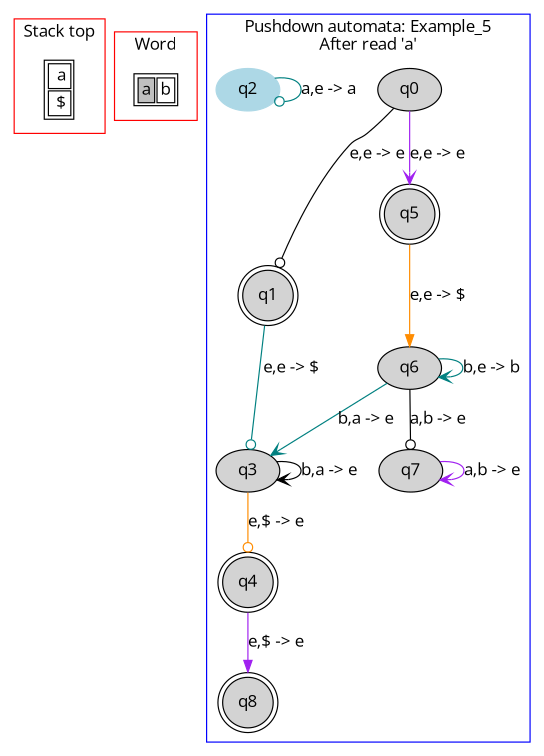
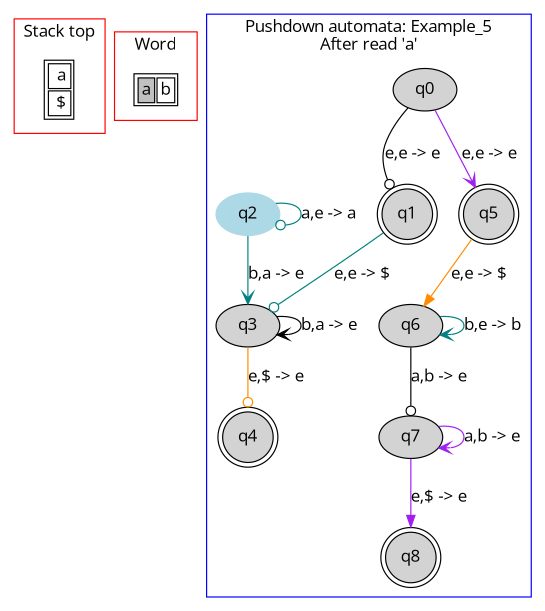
  digraph {
    fontname="Open Sans"
    node [fontname="Open Sans" style=filled]
    edge [arrowhead=odot color=teal fontname="Open Sans"]
    n1 [label=<<TABLE> <TR> <TD> a</TD> </TR> <TR> <TD> $</TD> </TR> </TABLE>> shape=plaintext style=""]
    n2 [label=<<TABLE> <TR> <TD BGCOLOR="gray"><FONT>a</FONT></TD> <TD><FONT>b</FONT></TD> </TR> </TABLE>> shape=plaintext style=""]
    q0
    q1 [shape=doublecircle]
    q5 [shape=doublecircle]
    q2 [color=lightblue]
    q3
    q4 [shape=doublecircle]
    q6
    q7
    q8 [shape=doublecircle]
    subgraph cluster_1 {
      color=red
      label="Stack top"
      n1
    }
    subgraph cluster_2 {
      color=red
      label=Word
      n2
    }
    subgraph cluster_3 {
      color=blue
      label="Pushdown automata: Example_5\nAfter read 'a'"
      q0
      q1
      q5
      q2
      q3
      q4
      q6
      q7
      q8
    }
    q0 -> q1 [color=black label="e,e -> e"]
    q0 -> q5 [arrowhead=vee color=purple label="e,e -> e"]
    q1 -> q3 [label="e,e -> $"]
    q5 -> q6 [arrowhead=normal color=darkorange label="e,e -> $"]
    q2 -> q2 [label="a,e -> a"]
-   q6 -> q3 [arrowhead=vee label="b,a -> e"]
+   q2 -> q3 [arrowhead=vee label="b,a -> e"]
    q3 -> q3 [arrowhead=vee color=black label="b,a -> e"]
    q3 -> q4 [color=darkorange label="e,$ -> e"]
    q6 -> q6 [arrowhead=vee label="b,e -> b"]
    q6 -> q7 [color=black label="a,b -> e"]
    q7 -> q7 [arrowhead=vee color=purple label="a,b -> e"]
-   q4 -> q8 [arrowhead=normal color=purple label="e,$ -> e"]
+   q7 -> q8 [arrowhead=normal color=purple label="e,$ -> e"]
  }
